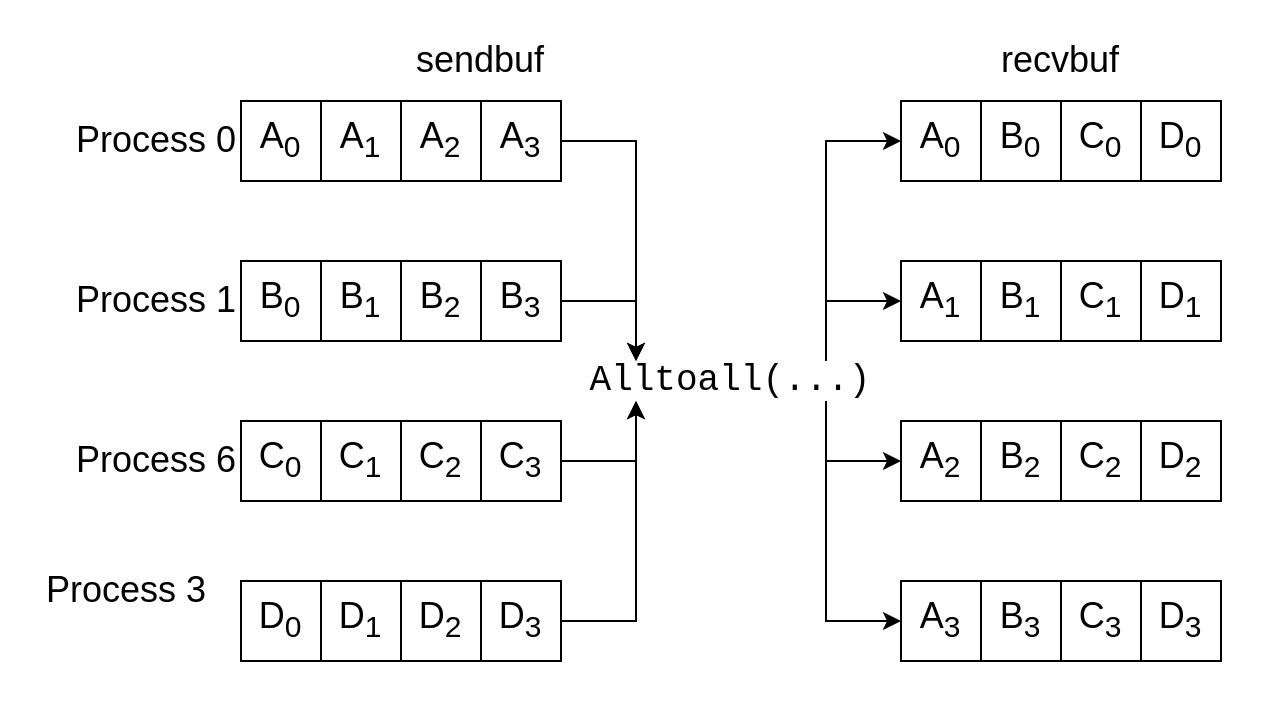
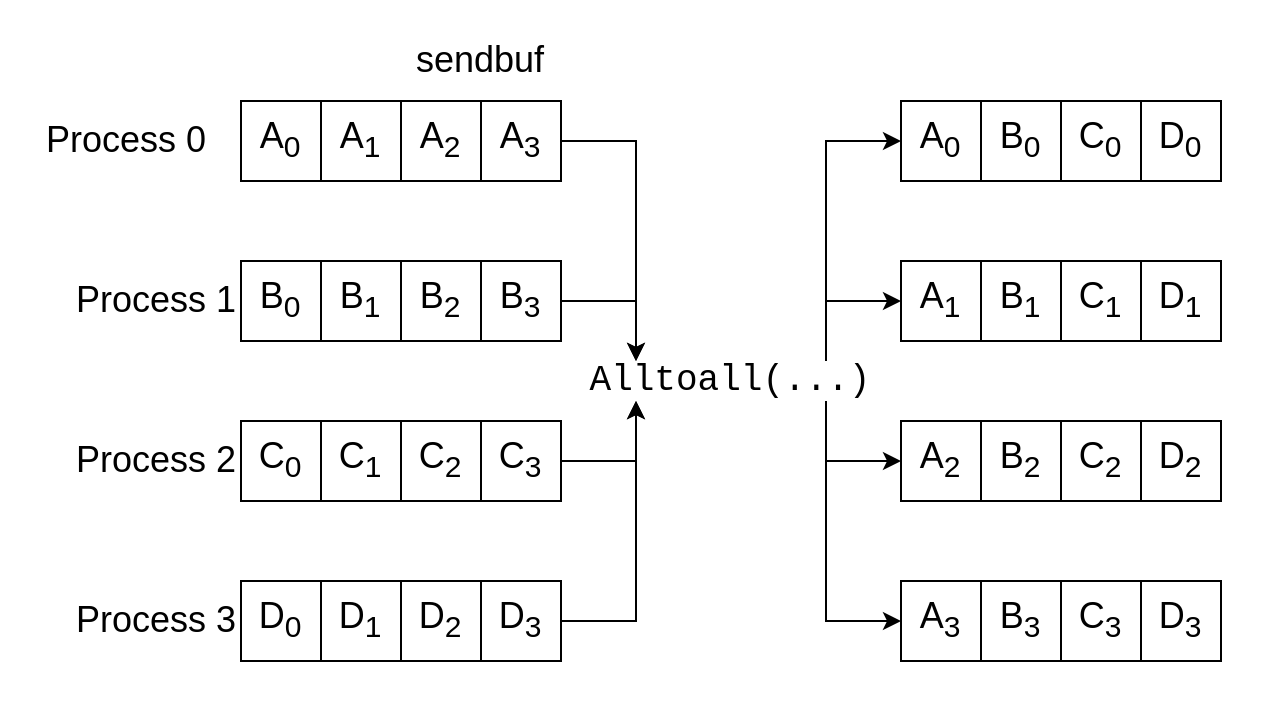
  <mxCell id="0" />
  <mxCell id="1" parent="0" />
  <mxCell id="2" style="edgeStyle=orthogonalEdgeStyle;rounded=0;orthogonalLoop=1;jettySize=auto;html=1;exitX=0.25;exitY=1;exitDx=0;exitDy=0;entryX=0;entryY=0.5;entryDx=0;entryDy=0;" edge="1" parent="1" source="6" target="33"><mxGeometry relative="1" as="geometry" /></mxCell>
  <mxCell id="3" style="edgeStyle=orthogonalEdgeStyle;rounded=0;orthogonalLoop=1;jettySize=auto;html=1;exitX=0.25;exitY=1;exitDx=0;exitDy=0;entryX=0;entryY=0.5;entryDx=0;entryDy=0;" edge="1" parent="1" source="6" target="37"><mxGeometry relative="1" as="geometry" /></mxCell>
  <mxCell id="4" style="edgeStyle=orthogonalEdgeStyle;rounded=0;orthogonalLoop=1;jettySize=auto;html=1;exitX=0.25;exitY=0;exitDx=0;exitDy=0;entryX=0;entryY=0.5;entryDx=0;entryDy=0;" edge="1" parent="1" source="6" target="41"><mxGeometry relative="1" as="geometry" /></mxCell>
  <mxCell id="5" style="edgeStyle=orthogonalEdgeStyle;rounded=0;orthogonalLoop=1;jettySize=auto;html=1;exitX=0.25;exitY=0;exitDx=0;exitDy=0;entryX=0;entryY=0.5;entryDx=0;entryDy=0;" edge="1" parent="1" source="6" target="45"><mxGeometry relative="1" as="geometry" /></mxCell>
  <mxCell id="6" value="Alltoall(...)" style="text;html=1;strokeColor=none;fillColor=none;align=center;verticalAlign=middle;whiteSpace=wrap;rounded=0;fontSize=18;fontFamily=Courier;direction=west;rotation=0;" vertex="1" parent="1"><mxGeometry x="270" y="180" width="190" height="20" as="geometry" /></mxCell>
- <mxCell id="7" value="Process 0" style="text;html=1;strokeColor=none;fillColor=none;align=right;verticalAlign=middle;whiteSpace=wrap;rounded=0;fontFamily=Helvetica;fontSize=18;" vertex="1" parent="1"><mxGeometry y="60" width="100" height="20" as="geometry" x="20" /></mxCell>
+ <mxCell id="7" value="Process 0" style="text;html=1;strokeColor=none;fillColor=none;align=right;verticalAlign=middle;whiteSpace=wrap;rounded=0;fontFamily=Helvetica;fontSize=18;" vertex="1" parent="1"><mxGeometry x="5" y="60" width="100" height="20" as="geometry" /></mxCell>
  <mxCell id="8" value="Process 1&lt;span style=&quot;color: rgba(0 , 0 , 0 , 0) ; font-family: monospace ; font-size: 0px&quot;&gt;%3CmxGraphModel%3E%3Croot%3E%3CmxCell%20id%3D%220%22%2F%3E%3CmxCell%20id%3D%221%22%20parent%3D%220%22%2F%3E%3CmxCell%20id%3D%222%22%20value%3D%22Process%200%22%20style%3D%22text%3Bhtml%3D1%3BstrokeColor%3Dnone%3BfillColor%3Dnone%3Balign%3Dright%3BverticalAlign%3Dmiddle%3BwhiteSpace%3Dwrap%3Brounded%3D0%3BfontFamily%3DHelvetica%3BfontSize%3D18%3B%22%20vertex%3D%221%22%20parent%3D%221%22%3E%3CmxGeometry%20x%3D%2260%22%20y%3D%2290%22%20width%3D%22100%22%20height%3D%2220%22%20as%3D%22geometry%22%2F%3E%3C%2FmxCell%3E%3C%2Froot%3E%3C%2FmxGraphModel%3E&lt;/span&gt;" style="text;html=1;strokeColor=none;fillColor=none;align=right;verticalAlign=middle;whiteSpace=wrap;rounded=0;fontFamily=Helvetica;fontSize=18;" vertex="1" parent="1"><mxGeometry y="140" width="100" height="20" as="geometry" x="20" /></mxCell>
- <mxCell id="9" value="Process 6" style="text;html=1;strokeColor=none;fillColor=none;align=right;verticalAlign=middle;whiteSpace=wrap;rounded=0;fontFamily=Helvetica;fontSize=18;" vertex="1" parent="1"><mxGeometry y="220" width="100" height="20" as="geometry" x="20" /></mxCell>
- <mxCell id="10" value="Process 3" style="text;html=1;strokeColor=none;fillColor=none;align=right;verticalAlign=middle;whiteSpace=wrap;rounded=0;fontFamily=Helvetica;fontSize=18;" vertex="1" parent="1"><mxGeometry x="5" y="285" width="100" height="20" as="geometry" /></mxCell>
+ <mxCell id="9" value="Process 2" style="text;html=1;strokeColor=none;fillColor=none;align=right;verticalAlign=middle;whiteSpace=wrap;rounded=0;fontFamily=Helvetica;fontSize=18;" vertex="1" parent="1"><mxGeometry y="220" width="100" height="20" as="geometry" x="20" /></mxCell>
+ <mxCell id="10" value="Process 3" style="text;html=1;strokeColor=none;fillColor=none;align=right;verticalAlign=middle;whiteSpace=wrap;rounded=0;fontFamily=Helvetica;fontSize=18;" vertex="1" parent="1"><mxGeometry y="300" width="100" height="20" as="geometry" x="20" /></mxCell>
  <mxCell id="11" value="sendbuf" style="text;html=1;strokeColor=none;fillColor=none;align=center;verticalAlign=middle;whiteSpace=wrap;rounded=0;fontFamily=Helvetica;fontSize=18;" vertex="1" parent="1"><mxGeometry x="200" y="20" width="80" height="20" as="geometry" /></mxCell>
- <mxCell id="12" value="recvbuf" style="text;html=1;strokeColor=none;fillColor=none;align=center;verticalAlign=middle;whiteSpace=wrap;rounded=0;fontFamily=Helvetica;fontSize=18;" vertex="1" parent="1"><mxGeometry x="490" y="20" width="80" height="20" as="geometry" /></mxCell>
  <mxCell id="13" value="A&lt;sub&gt;0&lt;/sub&gt;" style="rounded=0;whiteSpace=wrap;html=1;fontSize=18;" vertex="1" parent="1"><mxGeometry x="120" y="50" width="40" height="40" as="geometry" /></mxCell>
  <mxCell id="14" value="A&lt;sub&gt;1&lt;/sub&gt;" style="rounded=0;whiteSpace=wrap;html=1;fontSize=18;" vertex="1" parent="1"><mxGeometry x="160" y="50" width="40" height="40" as="geometry" /></mxCell>
  <mxCell id="15" value="A&lt;sub&gt;2&lt;/sub&gt;" style="rounded=0;whiteSpace=wrap;html=1;fontSize=18;" vertex="1" parent="1"><mxGeometry x="200" y="50" width="40" height="40" as="geometry" /></mxCell>
  <mxCell id="16" style="edgeStyle=orthogonalEdgeStyle;rounded=0;orthogonalLoop=1;jettySize=auto;html=1;exitX=1;exitY=0.5;exitDx=0;exitDy=0;entryX=0.75;entryY=1;entryDx=0;entryDy=0;" edge="1" parent="1" source="17" target="6"><mxGeometry relative="1" as="geometry" /></mxCell>
  <mxCell id="17" value="A&lt;sub&gt;3&lt;/sub&gt;" style="rounded=0;whiteSpace=wrap;html=1;fontSize=18;" vertex="1" parent="1"><mxGeometry x="240" y="50" width="40" height="40" as="geometry" /></mxCell>
  <mxCell id="18" value="B&lt;sub&gt;0&lt;/sub&gt;" style="rounded=0;whiteSpace=wrap;html=1;fontSize=18;" vertex="1" parent="1"><mxGeometry x="120" y="130" width="40" height="40" as="geometry" /></mxCell>
  <mxCell id="19" value="B&lt;sub&gt;1&lt;/sub&gt;" style="rounded=0;whiteSpace=wrap;html=1;fontSize=18;" vertex="1" parent="1"><mxGeometry x="160" y="130" width="40" height="40" as="geometry" /></mxCell>
  <mxCell id="20" value="B&lt;sub&gt;2&lt;/sub&gt;" style="rounded=0;whiteSpace=wrap;html=1;fontSize=18;" vertex="1" parent="1"><mxGeometry x="200" y="130" width="40" height="40" as="geometry" /></mxCell>
  <mxCell id="21" style="edgeStyle=orthogonalEdgeStyle;rounded=0;orthogonalLoop=1;jettySize=auto;html=1;exitX=1;exitY=0.5;exitDx=0;exitDy=0;entryX=0.75;entryY=1;entryDx=0;entryDy=0;" edge="1" parent="1" source="22" target="6"><mxGeometry relative="1" as="geometry" /></mxCell>
  <mxCell id="22" value="B&lt;sub&gt;3&lt;/sub&gt;" style="rounded=0;whiteSpace=wrap;html=1;fontSize=18;" vertex="1" parent="1"><mxGeometry x="240" y="130" width="40" height="40" as="geometry" /></mxCell>
  <mxCell id="23" value="C&lt;sub&gt;0&lt;/sub&gt;" style="rounded=0;whiteSpace=wrap;html=1;fontSize=18;" vertex="1" parent="1"><mxGeometry x="120" y="210" width="40" height="40" as="geometry" /></mxCell>
  <mxCell id="24" value="C&lt;sub&gt;1&lt;/sub&gt;" style="rounded=0;whiteSpace=wrap;html=1;fontSize=18;" vertex="1" parent="1"><mxGeometry x="160" y="210" width="40" height="40" as="geometry" /></mxCell>
  <mxCell id="25" value="C&lt;sub&gt;2&lt;/sub&gt;" style="rounded=0;whiteSpace=wrap;html=1;fontSize=18;" vertex="1" parent="1"><mxGeometry x="200" y="210" width="40" height="40" as="geometry" /></mxCell>
  <mxCell id="26" style="edgeStyle=orthogonalEdgeStyle;rounded=0;orthogonalLoop=1;jettySize=auto;html=1;exitX=1;exitY=0.5;exitDx=0;exitDy=0;entryX=0.75;entryY=0;entryDx=0;entryDy=0;" edge="1" parent="1" source="27" target="6"><mxGeometry relative="1" as="geometry" /></mxCell>
  <mxCell id="27" value="C&lt;sub&gt;3&lt;/sub&gt;" style="rounded=0;whiteSpace=wrap;html=1;fontSize=18;" vertex="1" parent="1"><mxGeometry x="240" y="210" width="40" height="40" as="geometry" /></mxCell>
  <mxCell id="28" value="D&lt;sub&gt;0&lt;/sub&gt;" style="rounded=0;whiteSpace=wrap;html=1;fontSize=18;" vertex="1" parent="1"><mxGeometry x="120" y="290" width="40" height="40" as="geometry" /></mxCell>
  <mxCell id="29" value="D&lt;sub&gt;1&lt;/sub&gt;" style="rounded=0;whiteSpace=wrap;html=1;fontSize=18;" vertex="1" parent="1"><mxGeometry x="160" y="290" width="40" height="40" as="geometry" /></mxCell>
  <mxCell id="30" value="D&lt;sub&gt;2&lt;/sub&gt;" style="rounded=0;whiteSpace=wrap;html=1;fontSize=18;" vertex="1" parent="1"><mxGeometry x="200" y="290" width="40" height="40" as="geometry" /></mxCell>
  <mxCell id="31" style="edgeStyle=orthogonalEdgeStyle;rounded=0;orthogonalLoop=1;jettySize=auto;html=1;exitX=1;exitY=0.5;exitDx=0;exitDy=0;entryX=0.75;entryY=0;entryDx=0;entryDy=0;" edge="1" parent="1" source="32" target="6"><mxGeometry relative="1" as="geometry" /></mxCell>
  <mxCell id="32" value="D&lt;sub&gt;3&lt;/sub&gt;" style="rounded=0;whiteSpace=wrap;html=1;fontSize=18;" vertex="1" parent="1"><mxGeometry x="240" y="290" width="40" height="40" as="geometry" /></mxCell>
  <mxCell id="33" value="A&lt;sub&gt;0&lt;/sub&gt;" style="rounded=0;whiteSpace=wrap;html=1;fontSize=18;" vertex="1" parent="1"><mxGeometry x="450" y="50" width="40" height="40" as="geometry" /></mxCell>
  <mxCell id="34" value="B&lt;sub&gt;0&lt;/sub&gt;" style="rounded=0;whiteSpace=wrap;html=1;fontSize=18;" vertex="1" parent="1"><mxGeometry x="490" y="50" width="40" height="40" as="geometry" /></mxCell>
  <mxCell id="35" value="C&lt;sub&gt;0&lt;/sub&gt;" style="rounded=0;whiteSpace=wrap;html=1;fontSize=18;" vertex="1" parent="1"><mxGeometry x="530" y="50" width="40" height="40" as="geometry" /></mxCell>
  <mxCell id="36" value="D&lt;sub&gt;0&lt;/sub&gt;" style="rounded=0;whiteSpace=wrap;html=1;fontSize=18;" vertex="1" parent="1"><mxGeometry x="570" y="50" width="40" height="40" as="geometry" /></mxCell>
  <mxCell id="37" value="A&lt;sub&gt;1&lt;/sub&gt;" style="rounded=0;whiteSpace=wrap;html=1;fontSize=18;" vertex="1" parent="1"><mxGeometry x="450" y="130" width="40" height="40" as="geometry" /></mxCell>
  <mxCell id="38" value="B&lt;sub&gt;1&lt;/sub&gt;" style="rounded=0;whiteSpace=wrap;html=1;fontSize=18;" vertex="1" parent="1"><mxGeometry x="490" y="130" width="40" height="40" as="geometry" /></mxCell>
  <mxCell id="39" value="C&lt;sub&gt;1&lt;/sub&gt;" style="rounded=0;whiteSpace=wrap;html=1;fontSize=18;" vertex="1" parent="1"><mxGeometry x="530" y="130" width="40" height="40" as="geometry" /></mxCell>
  <mxCell id="40" value="D&lt;sub&gt;1&lt;/sub&gt;" style="rounded=0;whiteSpace=wrap;html=1;fontSize=18;" vertex="1" parent="1"><mxGeometry x="570" y="130" width="40" height="40" as="geometry" /></mxCell>
  <mxCell id="41" value="A&lt;sub&gt;2&lt;/sub&gt;" style="rounded=0;whiteSpace=wrap;html=1;fontSize=18;" vertex="1" parent="1"><mxGeometry x="450" y="210" width="40" height="40" as="geometry" /></mxCell>
  <mxCell id="42" value="B&lt;sub&gt;2&lt;/sub&gt;" style="rounded=0;whiteSpace=wrap;html=1;fontSize=18;" vertex="1" parent="1"><mxGeometry x="490" y="210" width="40" height="40" as="geometry" /></mxCell>
  <mxCell id="43" value="C&lt;sub&gt;2&lt;/sub&gt;" style="rounded=0;whiteSpace=wrap;html=1;fontSize=18;" vertex="1" parent="1"><mxGeometry x="530" y="210" width="40" height="40" as="geometry" /></mxCell>
  <mxCell id="44" value="D&lt;sub&gt;2&lt;/sub&gt;" style="rounded=0;whiteSpace=wrap;html=1;fontSize=18;" vertex="1" parent="1"><mxGeometry x="570" y="210" width="40" height="40" as="geometry" /></mxCell>
  <mxCell id="45" value="A&lt;sub&gt;3&lt;/sub&gt;" style="rounded=0;whiteSpace=wrap;html=1;fontSize=18;" vertex="1" parent="1"><mxGeometry x="450" y="290" width="40" height="40" as="geometry" /></mxCell>
  <mxCell id="46" value="B&lt;sub&gt;3&lt;/sub&gt;" style="rounded=0;whiteSpace=wrap;html=1;fontSize=18;" vertex="1" parent="1"><mxGeometry x="490" y="290" width="40" height="40" as="geometry" /></mxCell>
  <mxCell id="47" value="C&lt;sub&gt;3&lt;/sub&gt;" style="rounded=0;whiteSpace=wrap;html=1;fontSize=18;" vertex="1" parent="1"><mxGeometry x="530" y="290" width="40" height="40" as="geometry" /></mxCell>
  <mxCell id="48" value="D&lt;sub&gt;3&lt;/sub&gt;" style="rounded=0;whiteSpace=wrap;html=1;fontSize=18;" vertex="1" parent="1"><mxGeometry x="570" y="290" width="40" height="40" as="geometry" /></mxCell>
